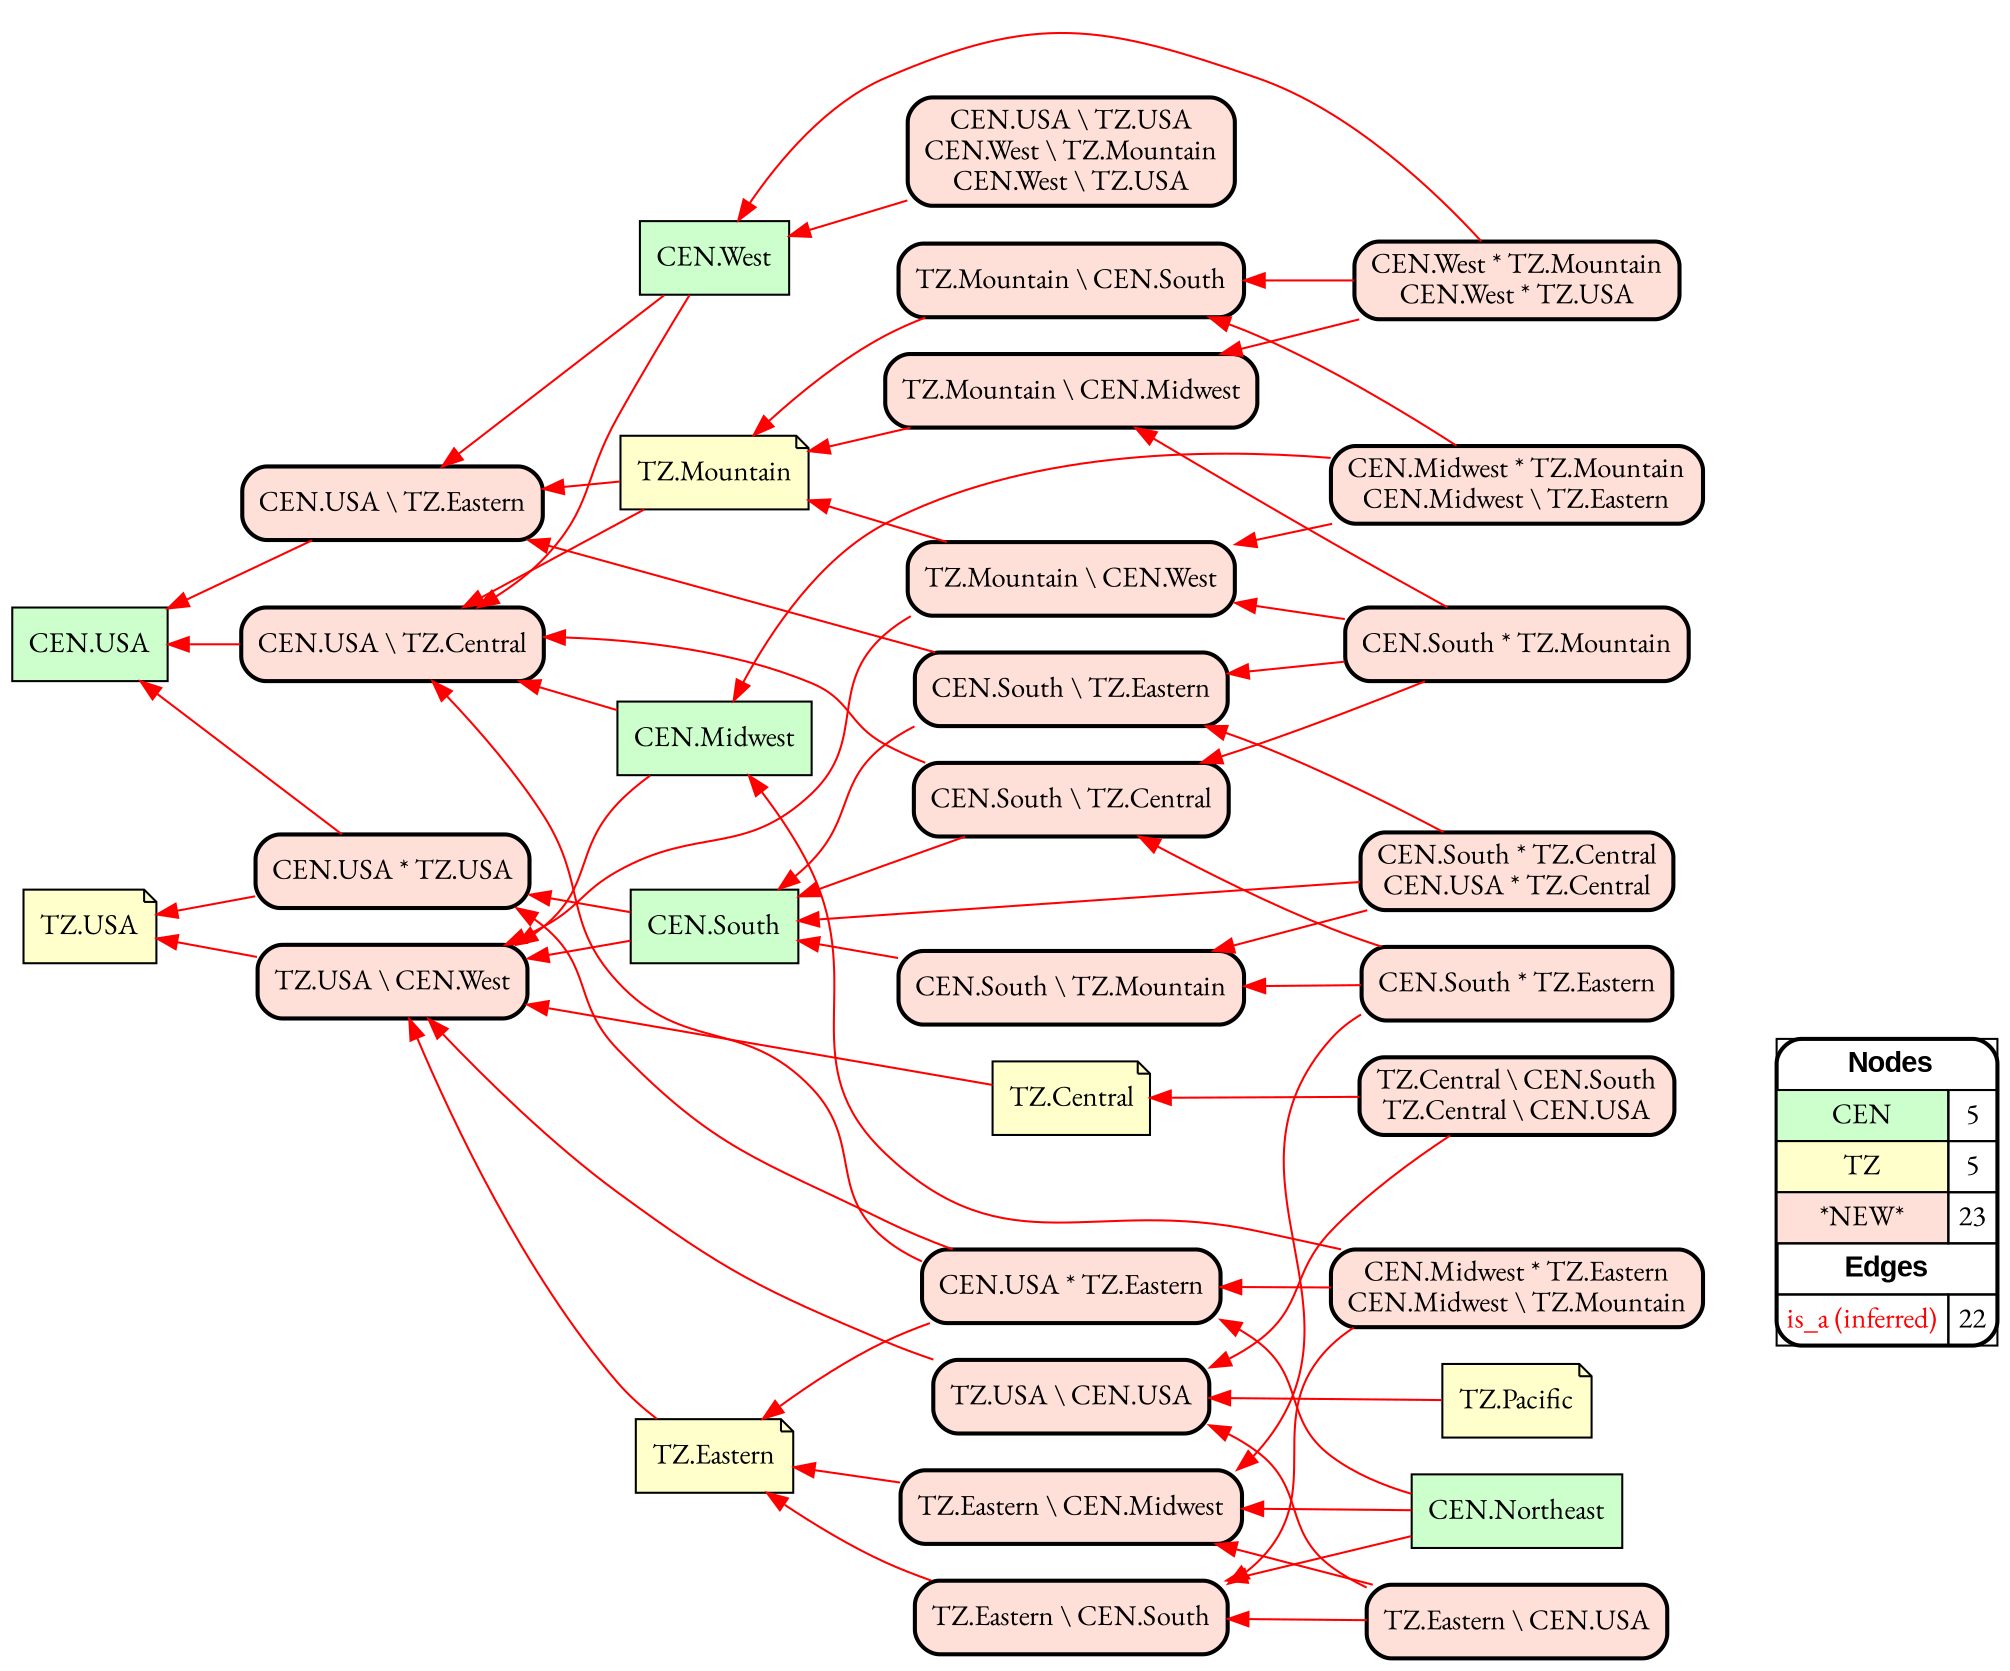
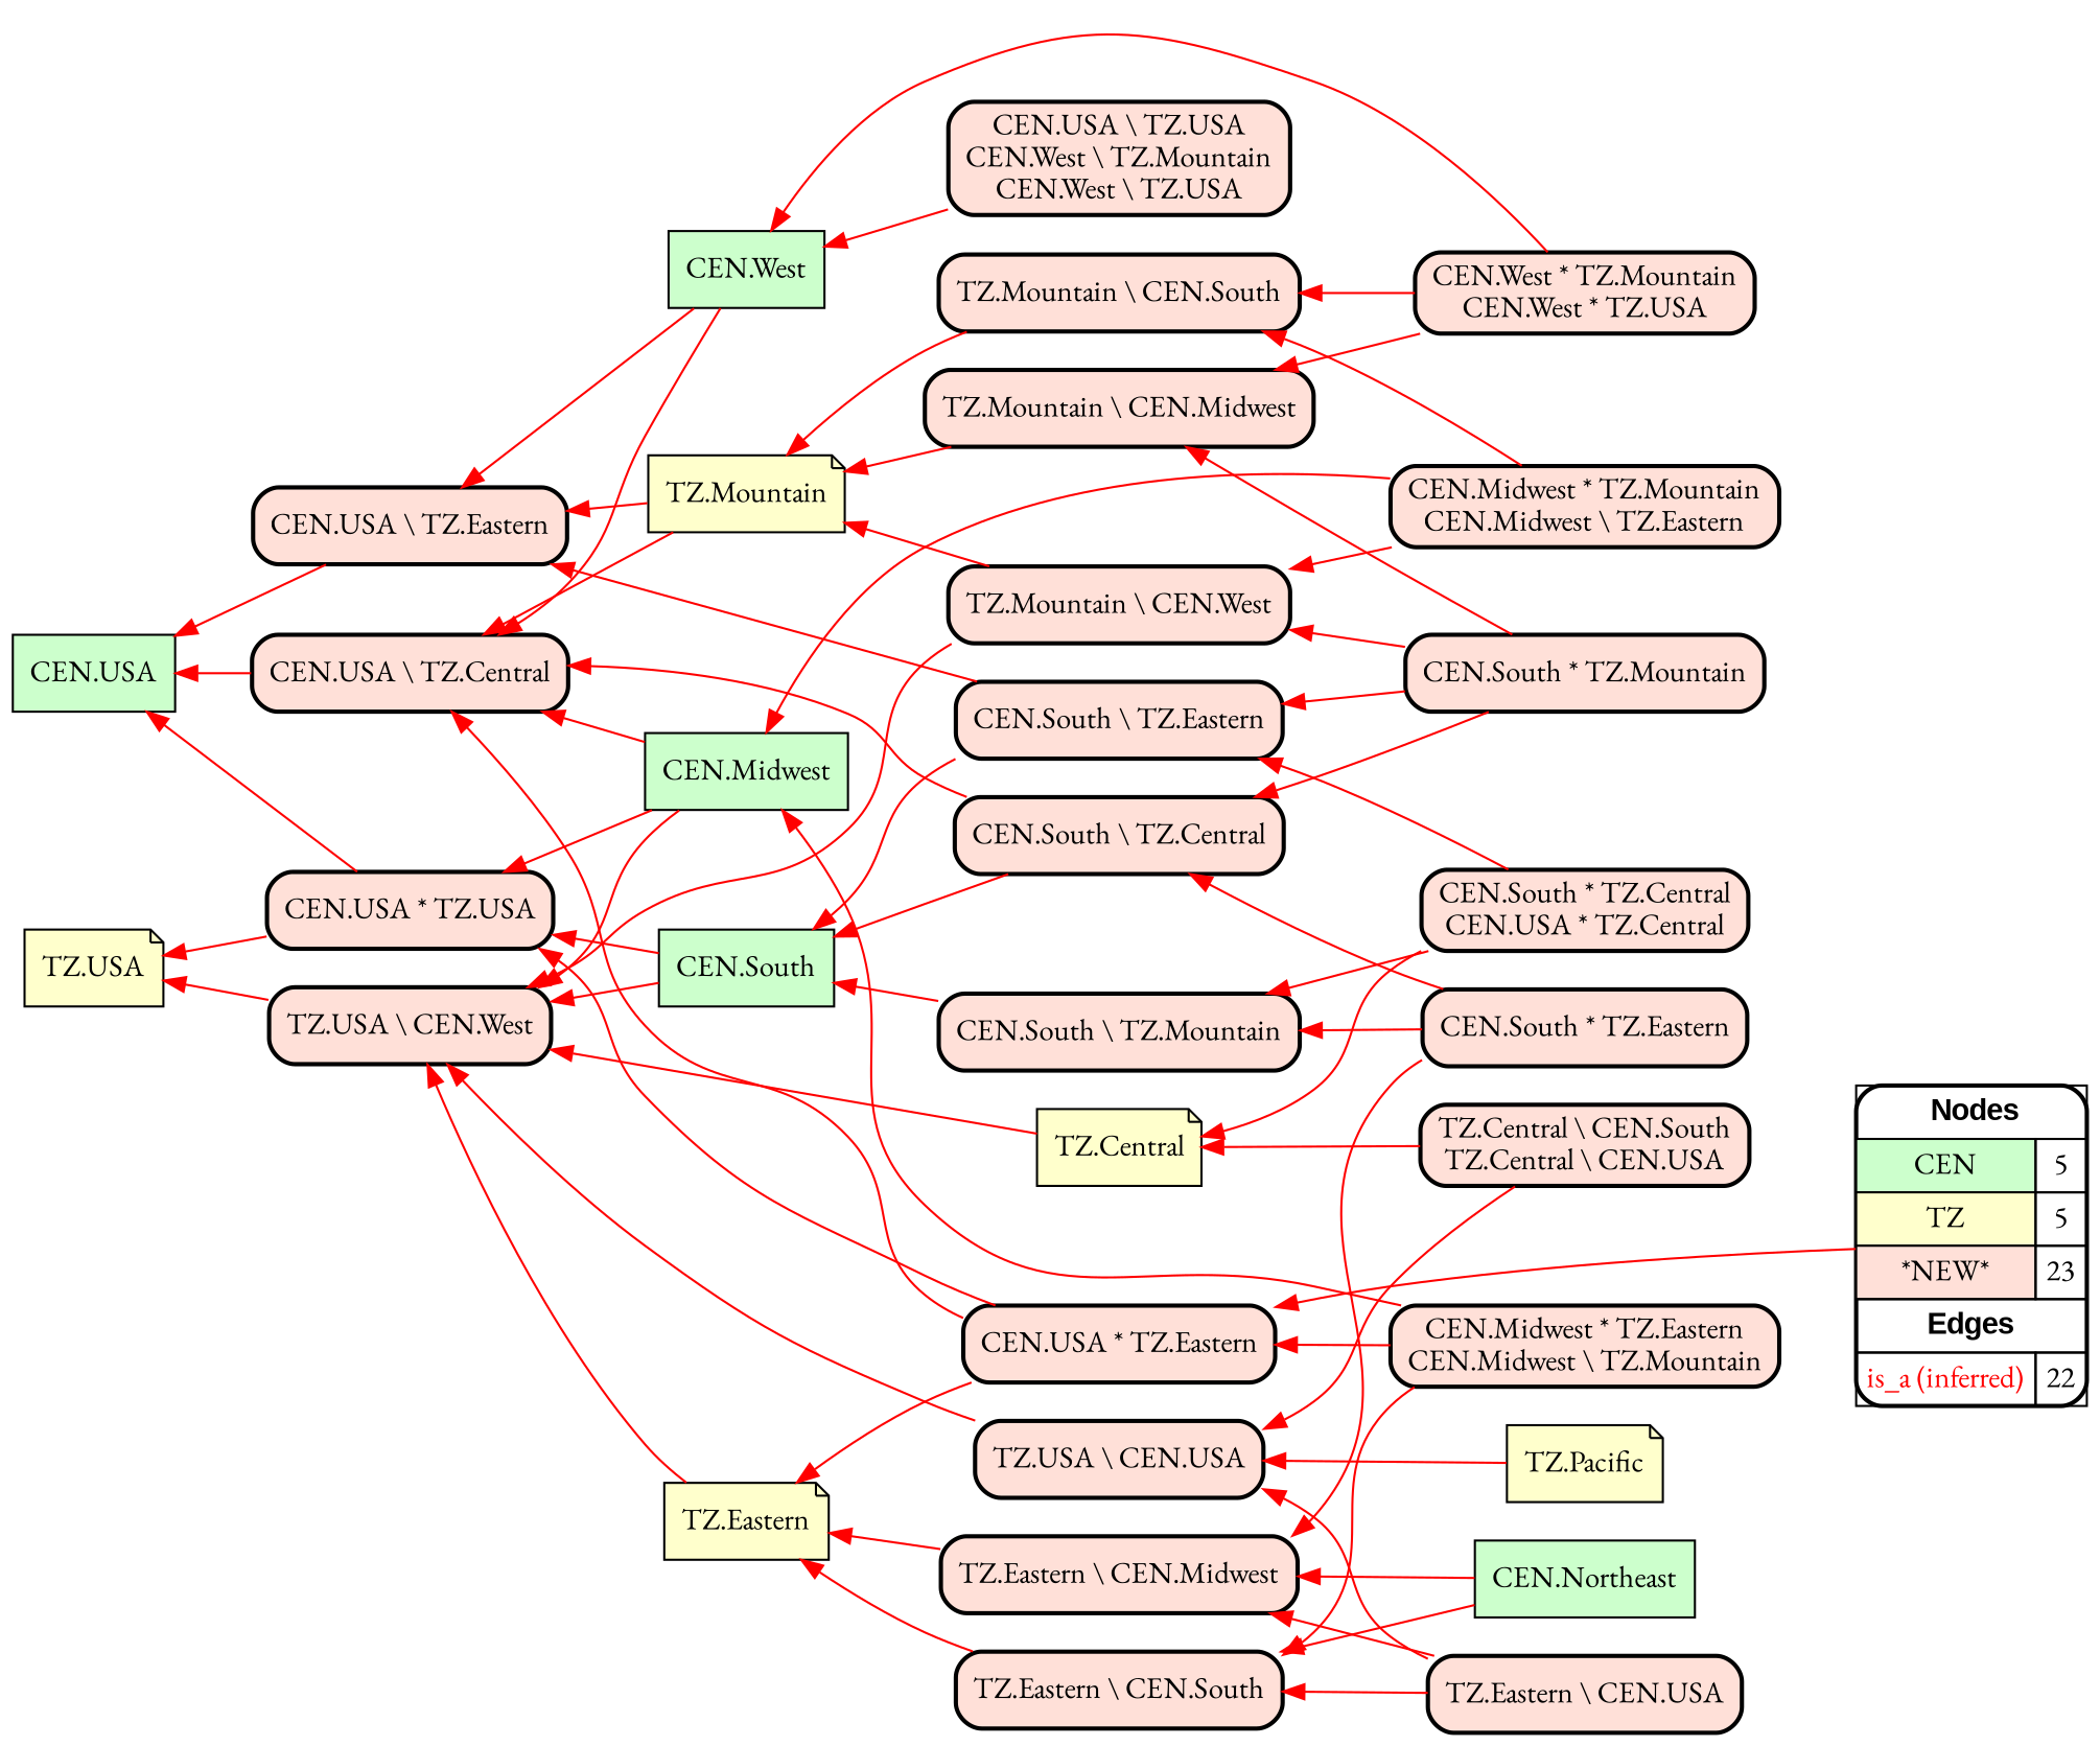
  digraph {
    fontname="EB Garamond"
    rankdir=RL
    node [fillcolor="#FFE0D8" fontname="EB Garamond" shape=box style="filled,rounded,bold"]
    edge [arrowhead=normal color="#FF0000" constraint=true fontname="EB Garamond" penwidth=1 style=solid]
    n1 [fillcolor=white label=<   <TABLE BORDER="0" CELLBORDER="1" CELLSPACING="0" CELLPADDING="4">  <TR> <TD COLSPAN="2"><font face="Arial Black"> Nodes</font></TD> </TR>  <TR>   <TD bgcolor="#CCFFCC" fontname="helvetica">CEN</TD>   <TD>5</TD>   </TR>  <TR>   <TD bgcolor="#FFFFCC" fontname="helvetica">TZ</TD>   <TD>5</TD>   </TR>  <TR>   <TD bgcolor="#FFE0D8" fontname="helvetica">*NEW*</TD>   <TD>23</TD>   </TR>  <TR> <TD COLSPAN="2"><font face = "Arial Black"> Edges </font></TD> </TR>  <TR>   <TD><font color ="#FF0000">is_a (inferred)</font></TD><TD>22</TD> </TR> </TABLE>   > margin=0]
    "CEN.Midwest" [fillcolor="#CCFFCC" style=filled]
    "CEN.USA \\ TZ.Central"
    "TZ.USA \\ CEN.West"
    "CEN.USA * TZ.USA"
    "CEN.USA" [fillcolor="#CCFFCC" style=filled]
    "TZ.USA" [fillcolor="#FFFFCC" shape=note style=filled]
    "CEN.West" [fillcolor="#CCFFCC" style=filled]
    "CEN.USA \\ TZ.Eastern"
    "CEN.Northeast" [fillcolor="#CCFFCC" style=filled]
    "TZ.Eastern \\ CEN.Midwest"
    "CEN.USA * TZ.Eastern"
    "TZ.Eastern \\ CEN.South"
    "TZ.Eastern" [fillcolor="#FFFFCC" shape=note style=filled]
    "CEN.South" [fillcolor="#CCFFCC" style=filled]
    "TZ.Pacific" [fillcolor="#FFFFCC" shape=note style=filled]
    "TZ.USA \\ CEN.USA"
    "TZ.Mountain" [fillcolor="#FFFFCC" shape=note style=filled]
    "TZ.Central" [fillcolor="#FFFFCC" shape=note style=filled]
    "TZ.Mountain \\ CEN.South"
    "CEN.South * TZ.Eastern"
    "CEN.South \\ TZ.Mountain"
    "CEN.South \\ TZ.Central"
    "CEN.USA \\ TZ.USA\nCEN.West \\ TZ.Mountain\nCEN.West \\ TZ.USA"
    "CEN.South * TZ.Central\nCEN.USA * TZ.Central"
    "CEN.South \\ TZ.Eastern"
    "CEN.South * TZ.Mountain"
    "TZ.Mountain \\ CEN.West"
    "TZ.Mountain \\ CEN.Midwest"
    "TZ.Eastern \\ CEN.USA"
    "TZ.Central \\ CEN.South\nTZ.Central \\ CEN.USA"
    "CEN.Midwest * TZ.Mountain\nCEN.Midwest \\ TZ.Eastern"
    "CEN.West * TZ.Mountain\nCEN.West * TZ.USA"
    "CEN.Midwest * TZ.Eastern\nCEN.Midwest \\ TZ.Mountain"
    subgraph sub_1 {
      rank=source
      n1
    }
    "CEN.Midwest" -> "CEN.USA \\ TZ.Central"
    "CEN.Midwest" -> "TZ.USA \\ CEN.West"
+   "CEN.Midwest" -> "CEN.USA * TZ.USA"
    "CEN.USA \\ TZ.Central" -> "CEN.USA"
    "TZ.USA \\ CEN.West" -> "TZ.USA"
    "CEN.USA * TZ.USA" -> "CEN.USA"
    "CEN.USA * TZ.USA" -> "TZ.USA"
    "CEN.West" -> "CEN.USA \\ TZ.Central"
    "CEN.West" -> "CEN.USA \\ TZ.Eastern"
    "CEN.USA \\ TZ.Eastern" -> "CEN.USA"
    "CEN.Northeast" -> "TZ.Eastern \\ CEN.Midwest"
-   "CEN.Northeast" -> "CEN.USA * TZ.Eastern"
+   n1 -> "CEN.USA * TZ.Eastern"
    "CEN.Northeast" -> "TZ.Eastern \\ CEN.South"
    "TZ.Eastern \\ CEN.Midwest" -> "TZ.Eastern"
    "CEN.USA * TZ.Eastern" -> "CEN.USA \\ TZ.Central"
    "CEN.USA * TZ.Eastern" -> "CEN.USA * TZ.USA"
    "CEN.USA * TZ.Eastern" -> "TZ.Eastern"
    "TZ.Eastern \\ CEN.South" -> "TZ.Eastern"
    "TZ.Eastern" -> "TZ.USA \\ CEN.West"
    "CEN.South" -> "TZ.USA \\ CEN.West"
    "CEN.South" -> "CEN.USA * TZ.USA"
    "TZ.Pacific" -> "TZ.USA \\ CEN.USA"
    "TZ.USA \\ CEN.USA" -> "TZ.USA \\ CEN.West"
    "TZ.Mountain" -> "CEN.USA \\ TZ.Central"
    "TZ.Mountain" -> "CEN.USA \\ TZ.Eastern"
    "TZ.Central" -> "TZ.USA \\ CEN.West"
    "TZ.Mountain \\ CEN.South" -> "TZ.Mountain"
    "CEN.South * TZ.Eastern" -> "TZ.Eastern \\ CEN.Midwest"
    "CEN.South * TZ.Eastern" -> "CEN.South \\ TZ.Mountain"
    "CEN.South * TZ.Eastern" -> "CEN.South \\ TZ.Central"
    "CEN.South \\ TZ.Mountain" -> "CEN.South"
    "CEN.South \\ TZ.Central" -> "CEN.USA \\ TZ.Central"
    "CEN.South \\ TZ.Central" -> "CEN.South"
    "CEN.USA \\ TZ.USA\nCEN.West \\ TZ.Mountain\nCEN.West \\ TZ.USA" -> "CEN.West"
-   "CEN.South * TZ.Central\nCEN.USA * TZ.Central" -> "CEN.South"
+   "CEN.South * TZ.Central\nCEN.USA * TZ.Central" -> "TZ.Central"
    "CEN.South * TZ.Central\nCEN.USA * TZ.Central" -> "CEN.South \\ TZ.Mountain"
    "CEN.South * TZ.Central\nCEN.USA * TZ.Central" -> "CEN.South \\ TZ.Eastern"
    "CEN.South \\ TZ.Eastern" -> "CEN.USA \\ TZ.Eastern"
    "CEN.South \\ TZ.Eastern" -> "CEN.South"
    "CEN.South * TZ.Mountain" -> "CEN.South \\ TZ.Central"
    "CEN.South * TZ.Mountain" -> "CEN.South \\ TZ.Eastern"
    "CEN.South * TZ.Mountain" -> "TZ.Mountain \\ CEN.West"
    "CEN.South * TZ.Mountain" -> "TZ.Mountain \\ CEN.Midwest"
    "TZ.Mountain \\ CEN.West" -> "TZ.USA \\ CEN.West"
    "TZ.Mountain \\ CEN.West" -> "TZ.Mountain"
    "TZ.Mountain \\ CEN.Midwest" -> "TZ.Mountain"
    "TZ.Eastern \\ CEN.USA" -> "TZ.Eastern \\ CEN.Midwest"
    "TZ.Eastern \\ CEN.USA" -> "TZ.Eastern \\ CEN.South"
    "TZ.Eastern \\ CEN.USA" -> "TZ.USA \\ CEN.USA"
    "TZ.Central \\ CEN.South\nTZ.Central \\ CEN.USA" -> "TZ.USA \\ CEN.USA"
    "TZ.Central \\ CEN.South\nTZ.Central \\ CEN.USA" -> "TZ.Central"
    "CEN.Midwest * TZ.Mountain\nCEN.Midwest \\ TZ.Eastern" -> "CEN.Midwest"
    "CEN.Midwest * TZ.Mountain\nCEN.Midwest \\ TZ.Eastern" -> "TZ.Mountain \\ CEN.South"
    "CEN.Midwest * TZ.Mountain\nCEN.Midwest \\ TZ.Eastern" -> "TZ.Mountain \\ CEN.West"
    "CEN.West * TZ.Mountain\nCEN.West * TZ.USA" -> "CEN.West"
    "CEN.West * TZ.Mountain\nCEN.West * TZ.USA" -> "TZ.Mountain \\ CEN.South"
    "CEN.West * TZ.Mountain\nCEN.West * TZ.USA" -> "TZ.Mountain \\ CEN.Midwest"
    "CEN.Midwest * TZ.Eastern\nCEN.Midwest \\ TZ.Mountain" -> "CEN.Midwest"
    "CEN.Midwest * TZ.Eastern\nCEN.Midwest \\ TZ.Mountain" -> "CEN.USA * TZ.Eastern"
    "CEN.Midwest * TZ.Eastern\nCEN.Midwest \\ TZ.Mountain" -> "TZ.Eastern \\ CEN.South"
  }
